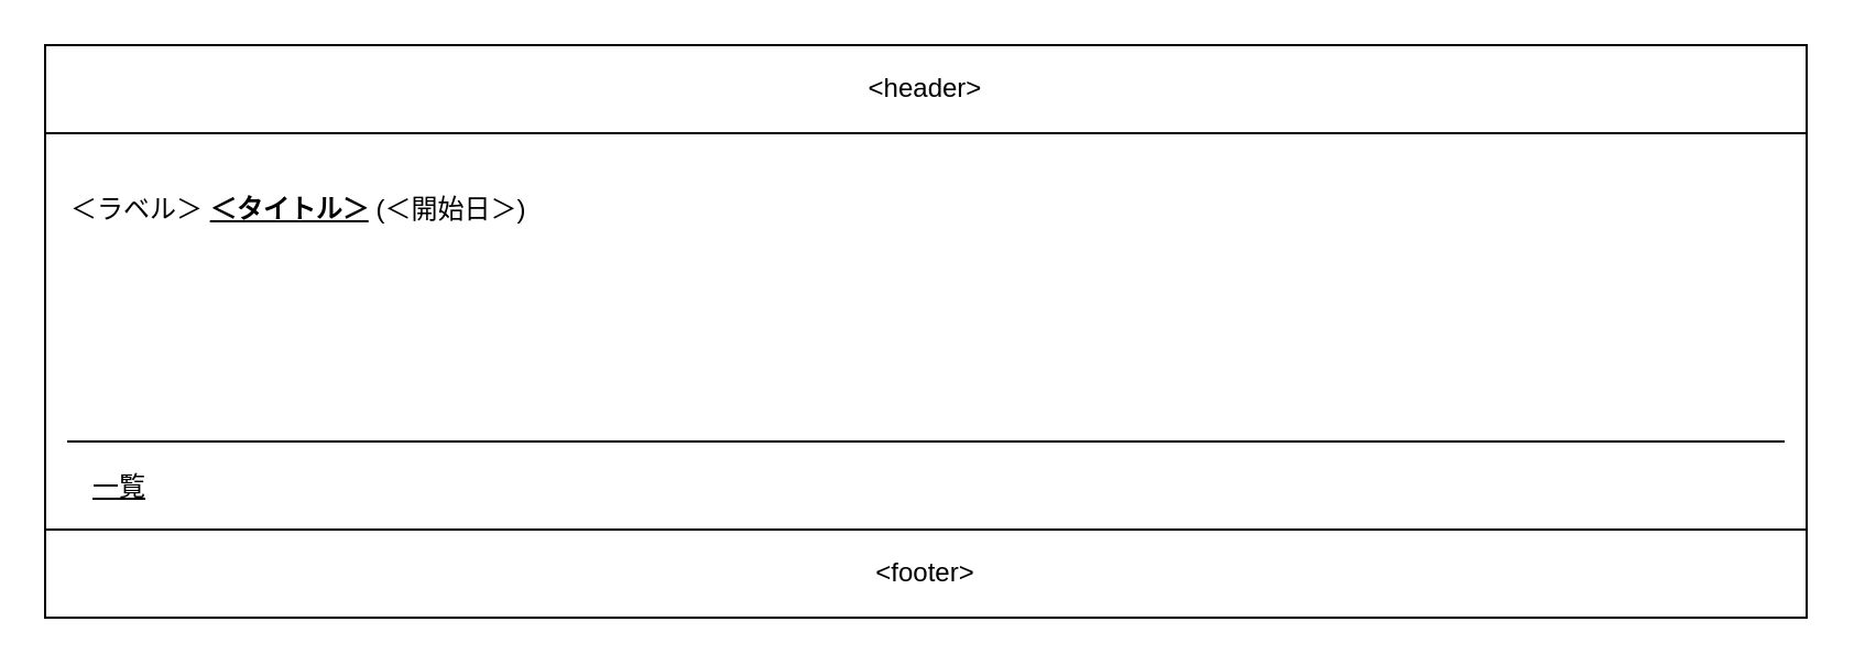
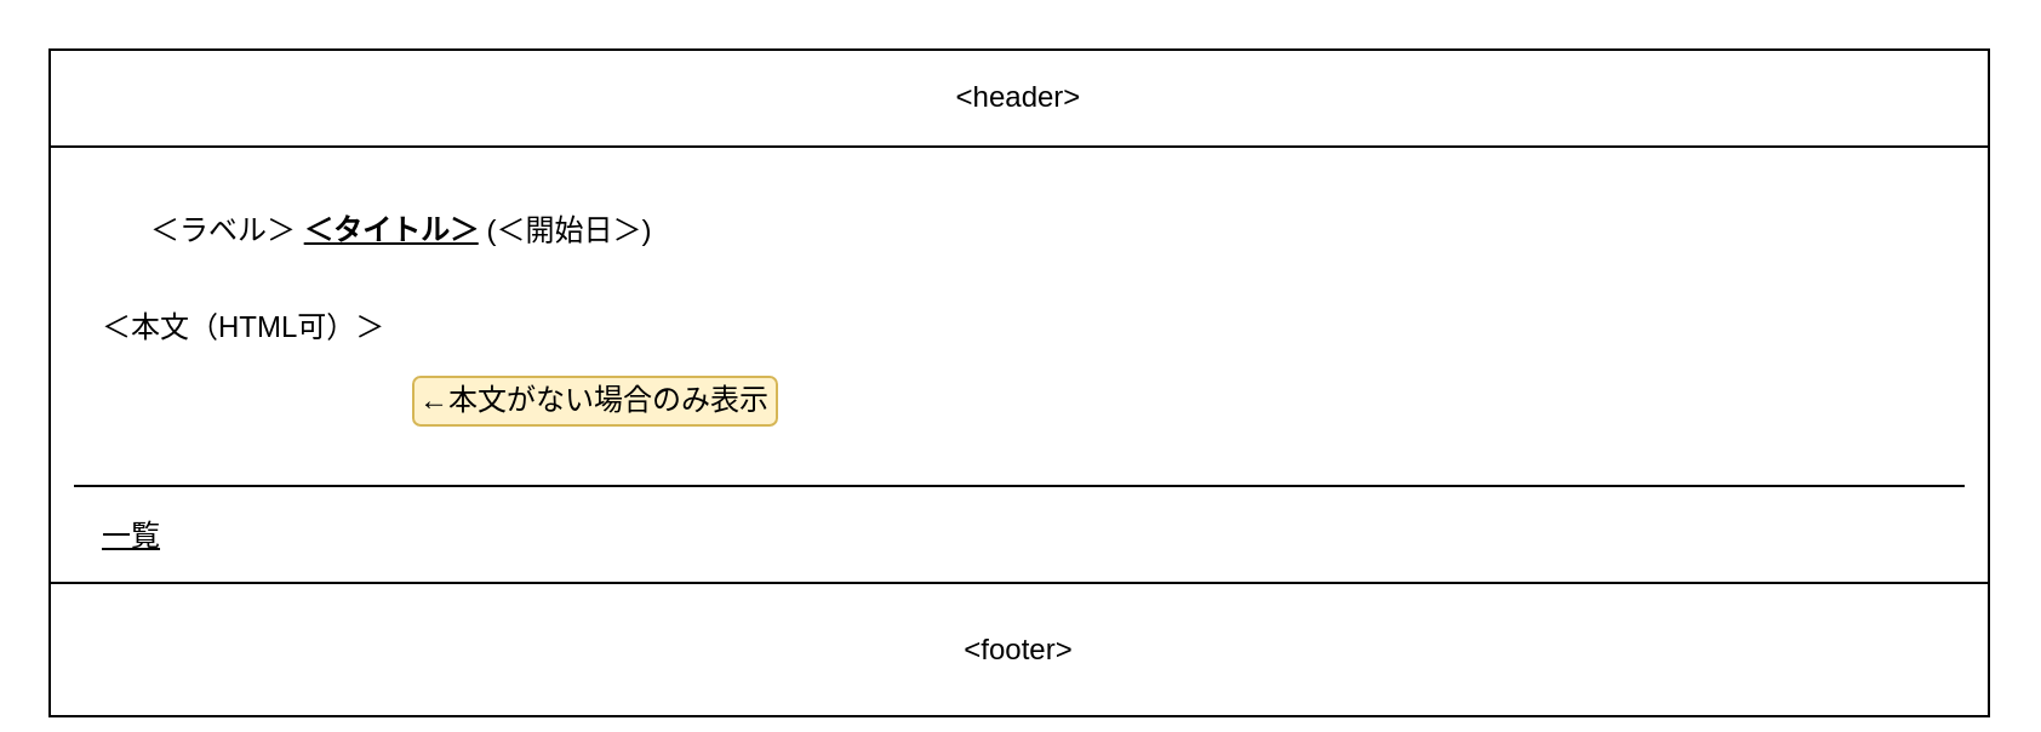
  <mxCell id="0" />
  <mxCell id="1" parent="0" />
  <mxCell id="2" style="rounded=0;orthogonalLoop=1;jettySize=auto;html=1;exitX=0;exitY=1;exitDx=0;exitDy=0;entryX=0;entryY=0;entryDx=0;entryDy=0;endArrow=none;endFill=0;" edge="1" parent="1" source="4" target="6"><mxGeometry relative="1" as="geometry" /></mxCell>
  <mxCell id="3" style="edgeStyle=none;rounded=0;orthogonalLoop=1;jettySize=auto;html=1;exitX=1;exitY=1;exitDx=0;exitDy=0;entryX=1;entryY=0;entryDx=0;entryDy=0;endArrow=none;endFill=0;" edge="1" parent="1" source="4" target="6"><mxGeometry relative="1" as="geometry" /></mxCell>
  <mxCell id="4" value="&amp;lt;header&amp;gt;" style="rounded=0;whiteSpace=wrap;html=1;fillColor=none;" parent="1" vertex="1"><mxGeometry x="20" y="20" width="800" height="40" as="geometry" /></mxCell>
- <mxCell id="5" value="＜ラベル＞&amp;nbsp;&lt;u&gt;&lt;b&gt;＜タイトル＞&lt;/b&gt;&lt;/u&gt;&amp;nbsp;(＜開始日＞)" style="text;html=1;strokeColor=none;fillColor=none;align=left;verticalAlign=middle;whiteSpace=wrap;rounded=0;" parent="1" vertex="1"><mxGeometry x="30" y="80" width="220" height="30" as="geometry" /></mxCell>
- <mxCell id="6" value="&amp;lt;footer&amp;gt;" style="rounded=0;whiteSpace=wrap;html=1;fillColor=none;" parent="1" vertex="1"><mxGeometry y="240" width="800" height="40" as="geometry" x="20" /></mxCell>
+ <mxCell id="5" value="＜ラベル＞&amp;nbsp;&lt;u&gt;&lt;b&gt;＜タイトル＞&lt;/b&gt;&lt;/u&gt;&amp;nbsp;(＜開始日＞)" style="text;html=1;strokeColor=none;fillColor=none;align=left;verticalAlign=middle;whiteSpace=wrap;rounded=0;" parent="1" vertex="1"><mxGeometry x="60" y="80" width="220" height="30" as="geometry" /></mxCell>
+ <mxCell id="6" value="&amp;lt;footer&amp;gt;" style="rounded=0;whiteSpace=wrap;html=1;fillColor=none;" parent="1" vertex="1"><mxGeometry x="20" y="240" width="800" height="55" as="geometry" /></mxCell>
  <mxCell id="7" value="&lt;u&gt;一覧&lt;/u&gt;" style="text;html=1;strokeColor=none;fillColor=none;align=left;verticalAlign=middle;whiteSpace=wrap;rounded=0;" parent="1" vertex="1"><mxGeometry x="40" y="211" width="40" height="20" as="geometry" /></mxCell>
  <mxCell id="8" value="" style="endArrow=none;html=1;strokeColor=#000000;" parent="1" edge="1"><mxGeometry width="50" height="50" relative="1" as="geometry"><mxPoint x="30" y="200" as="sourcePoint" /><mxPoint x="810" y="200" as="targetPoint" /></mxGeometry></mxCell>
+ <mxCell id="9" value="＜本文（HTML可）＞" style="text;html=1;strokeColor=none;fillColor=none;align=left;verticalAlign=middle;whiteSpace=wrap;rounded=0;" vertex="1" parent="1"><mxGeometry x="40" y="120" width="130" height="30" as="geometry" /></mxCell>
+ <mxCell id="10" value="←本文がない場合のみ表示" style="rounded=1;whiteSpace=wrap;html=1;fillColor=#fff2cc;strokeColor=#d6b656;" vertex="1" parent="1"><mxGeometry x="170" y="155" width="150" height="20" as="geometry" /></mxCell>
